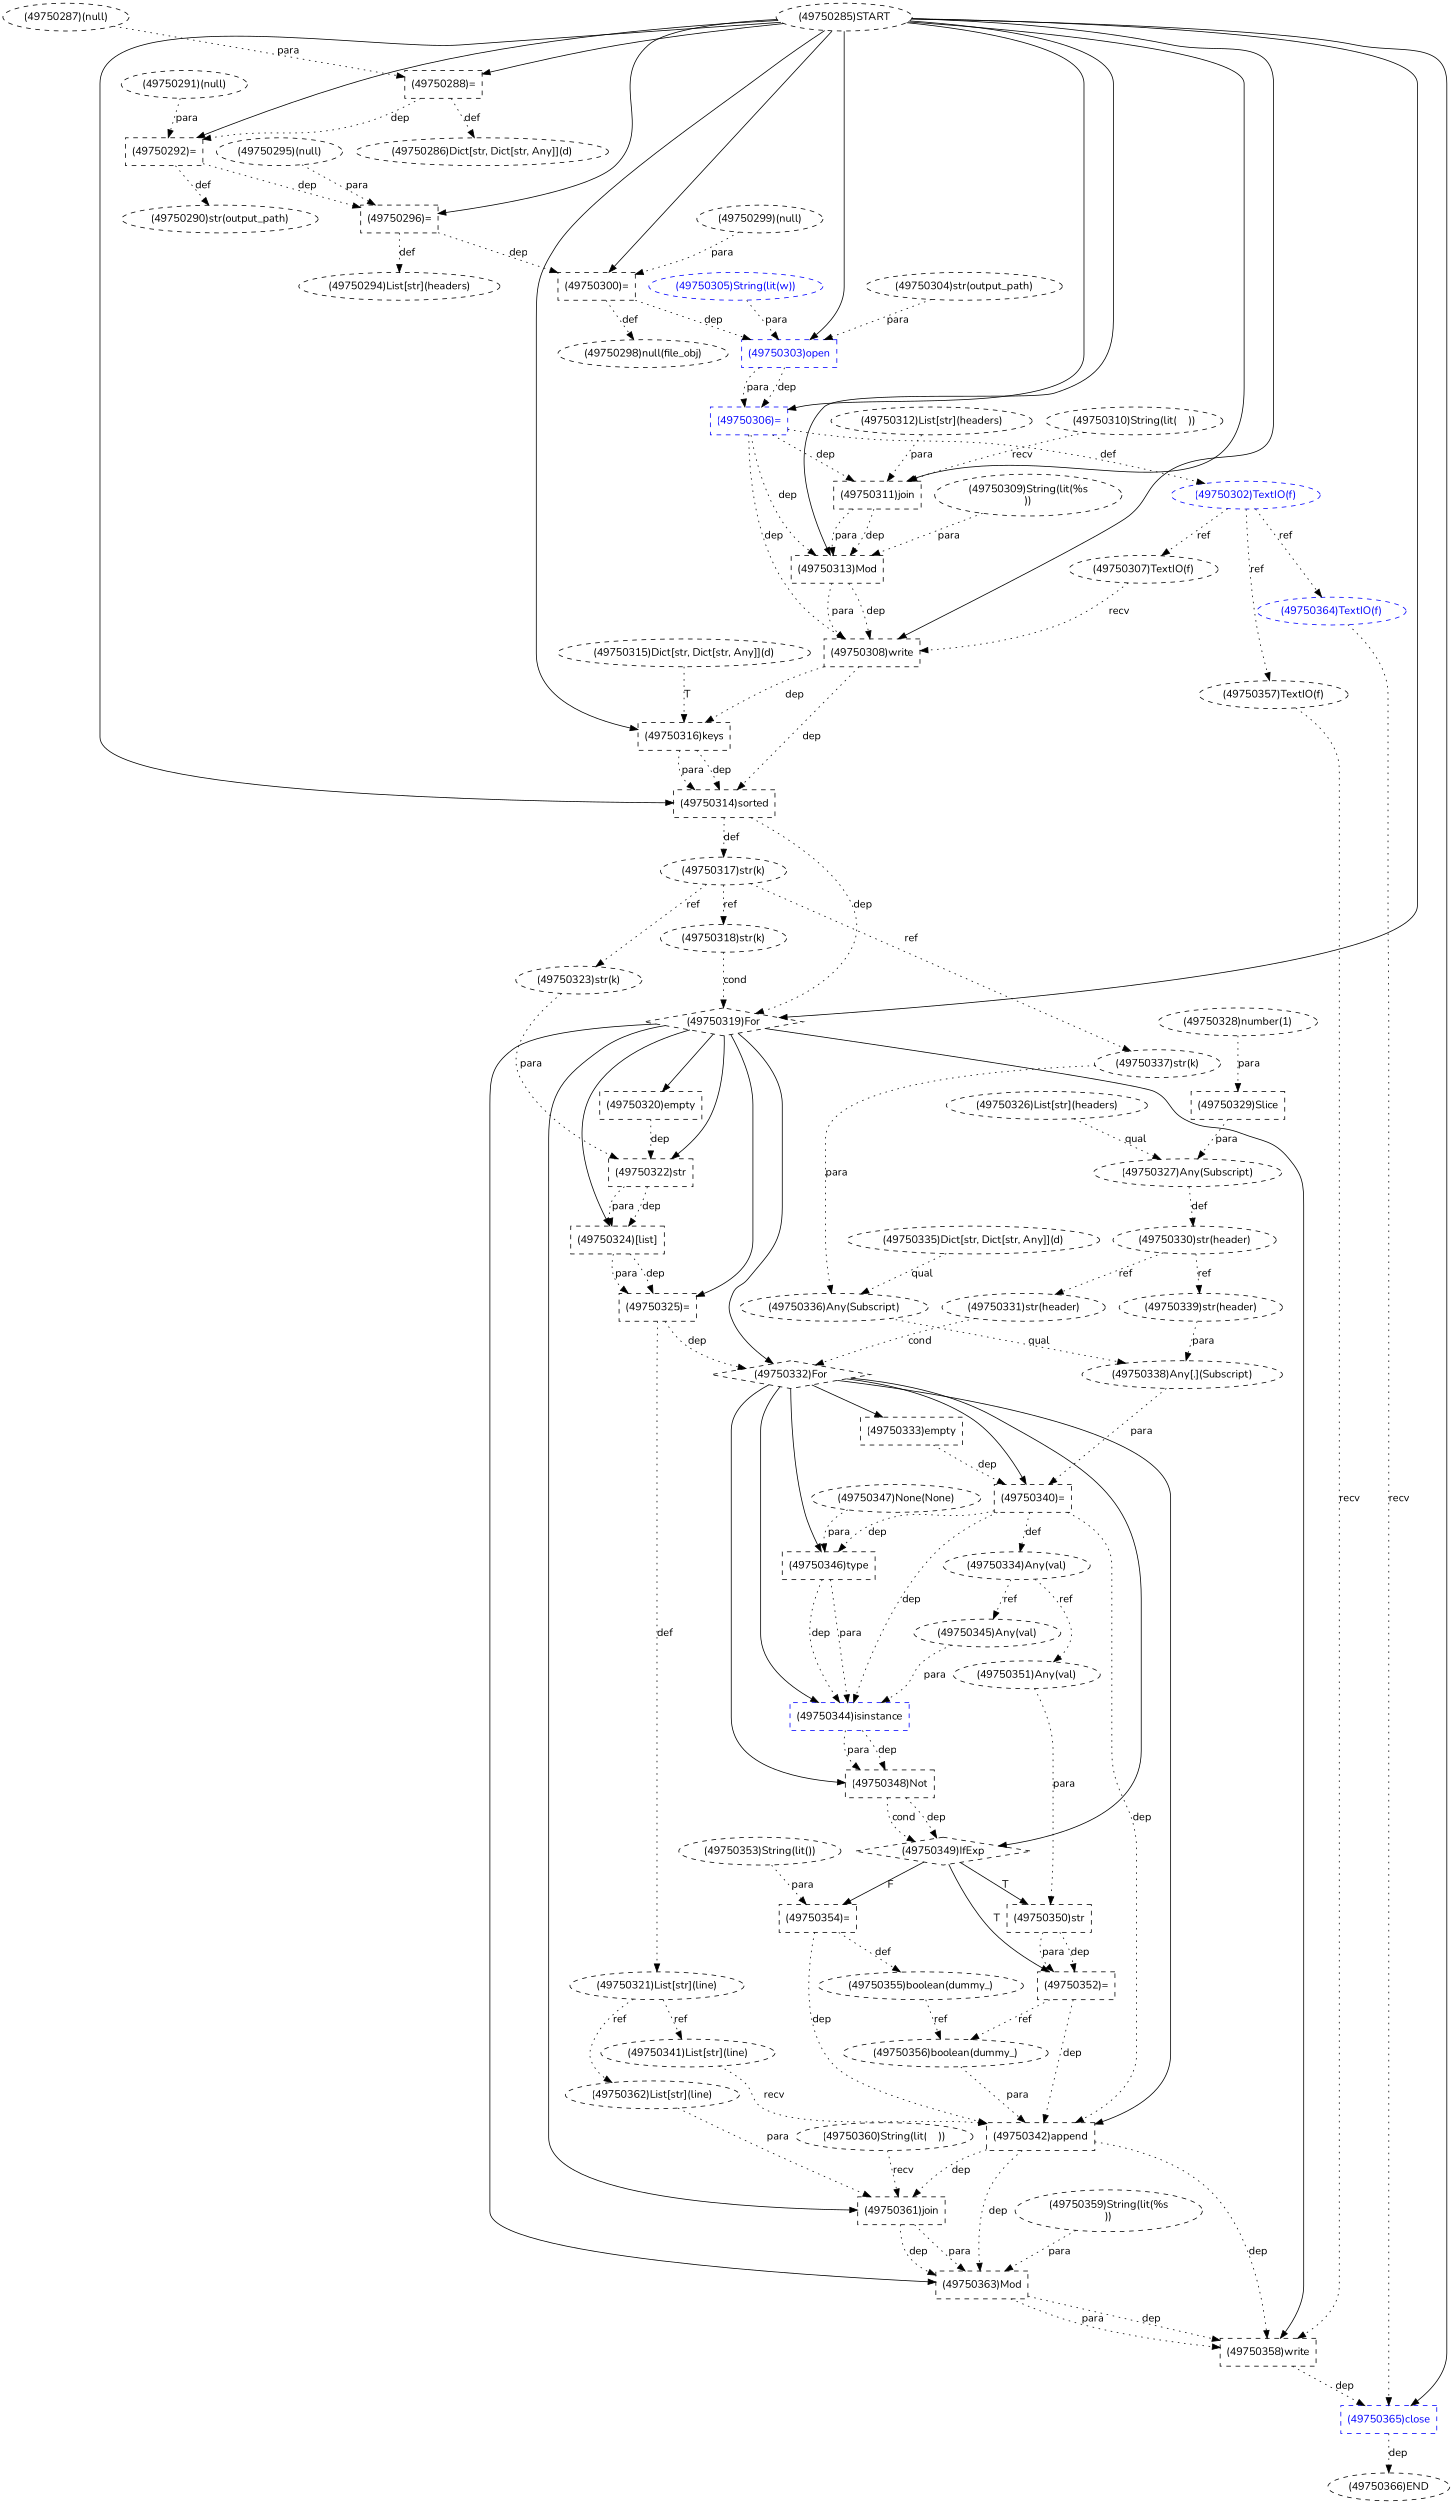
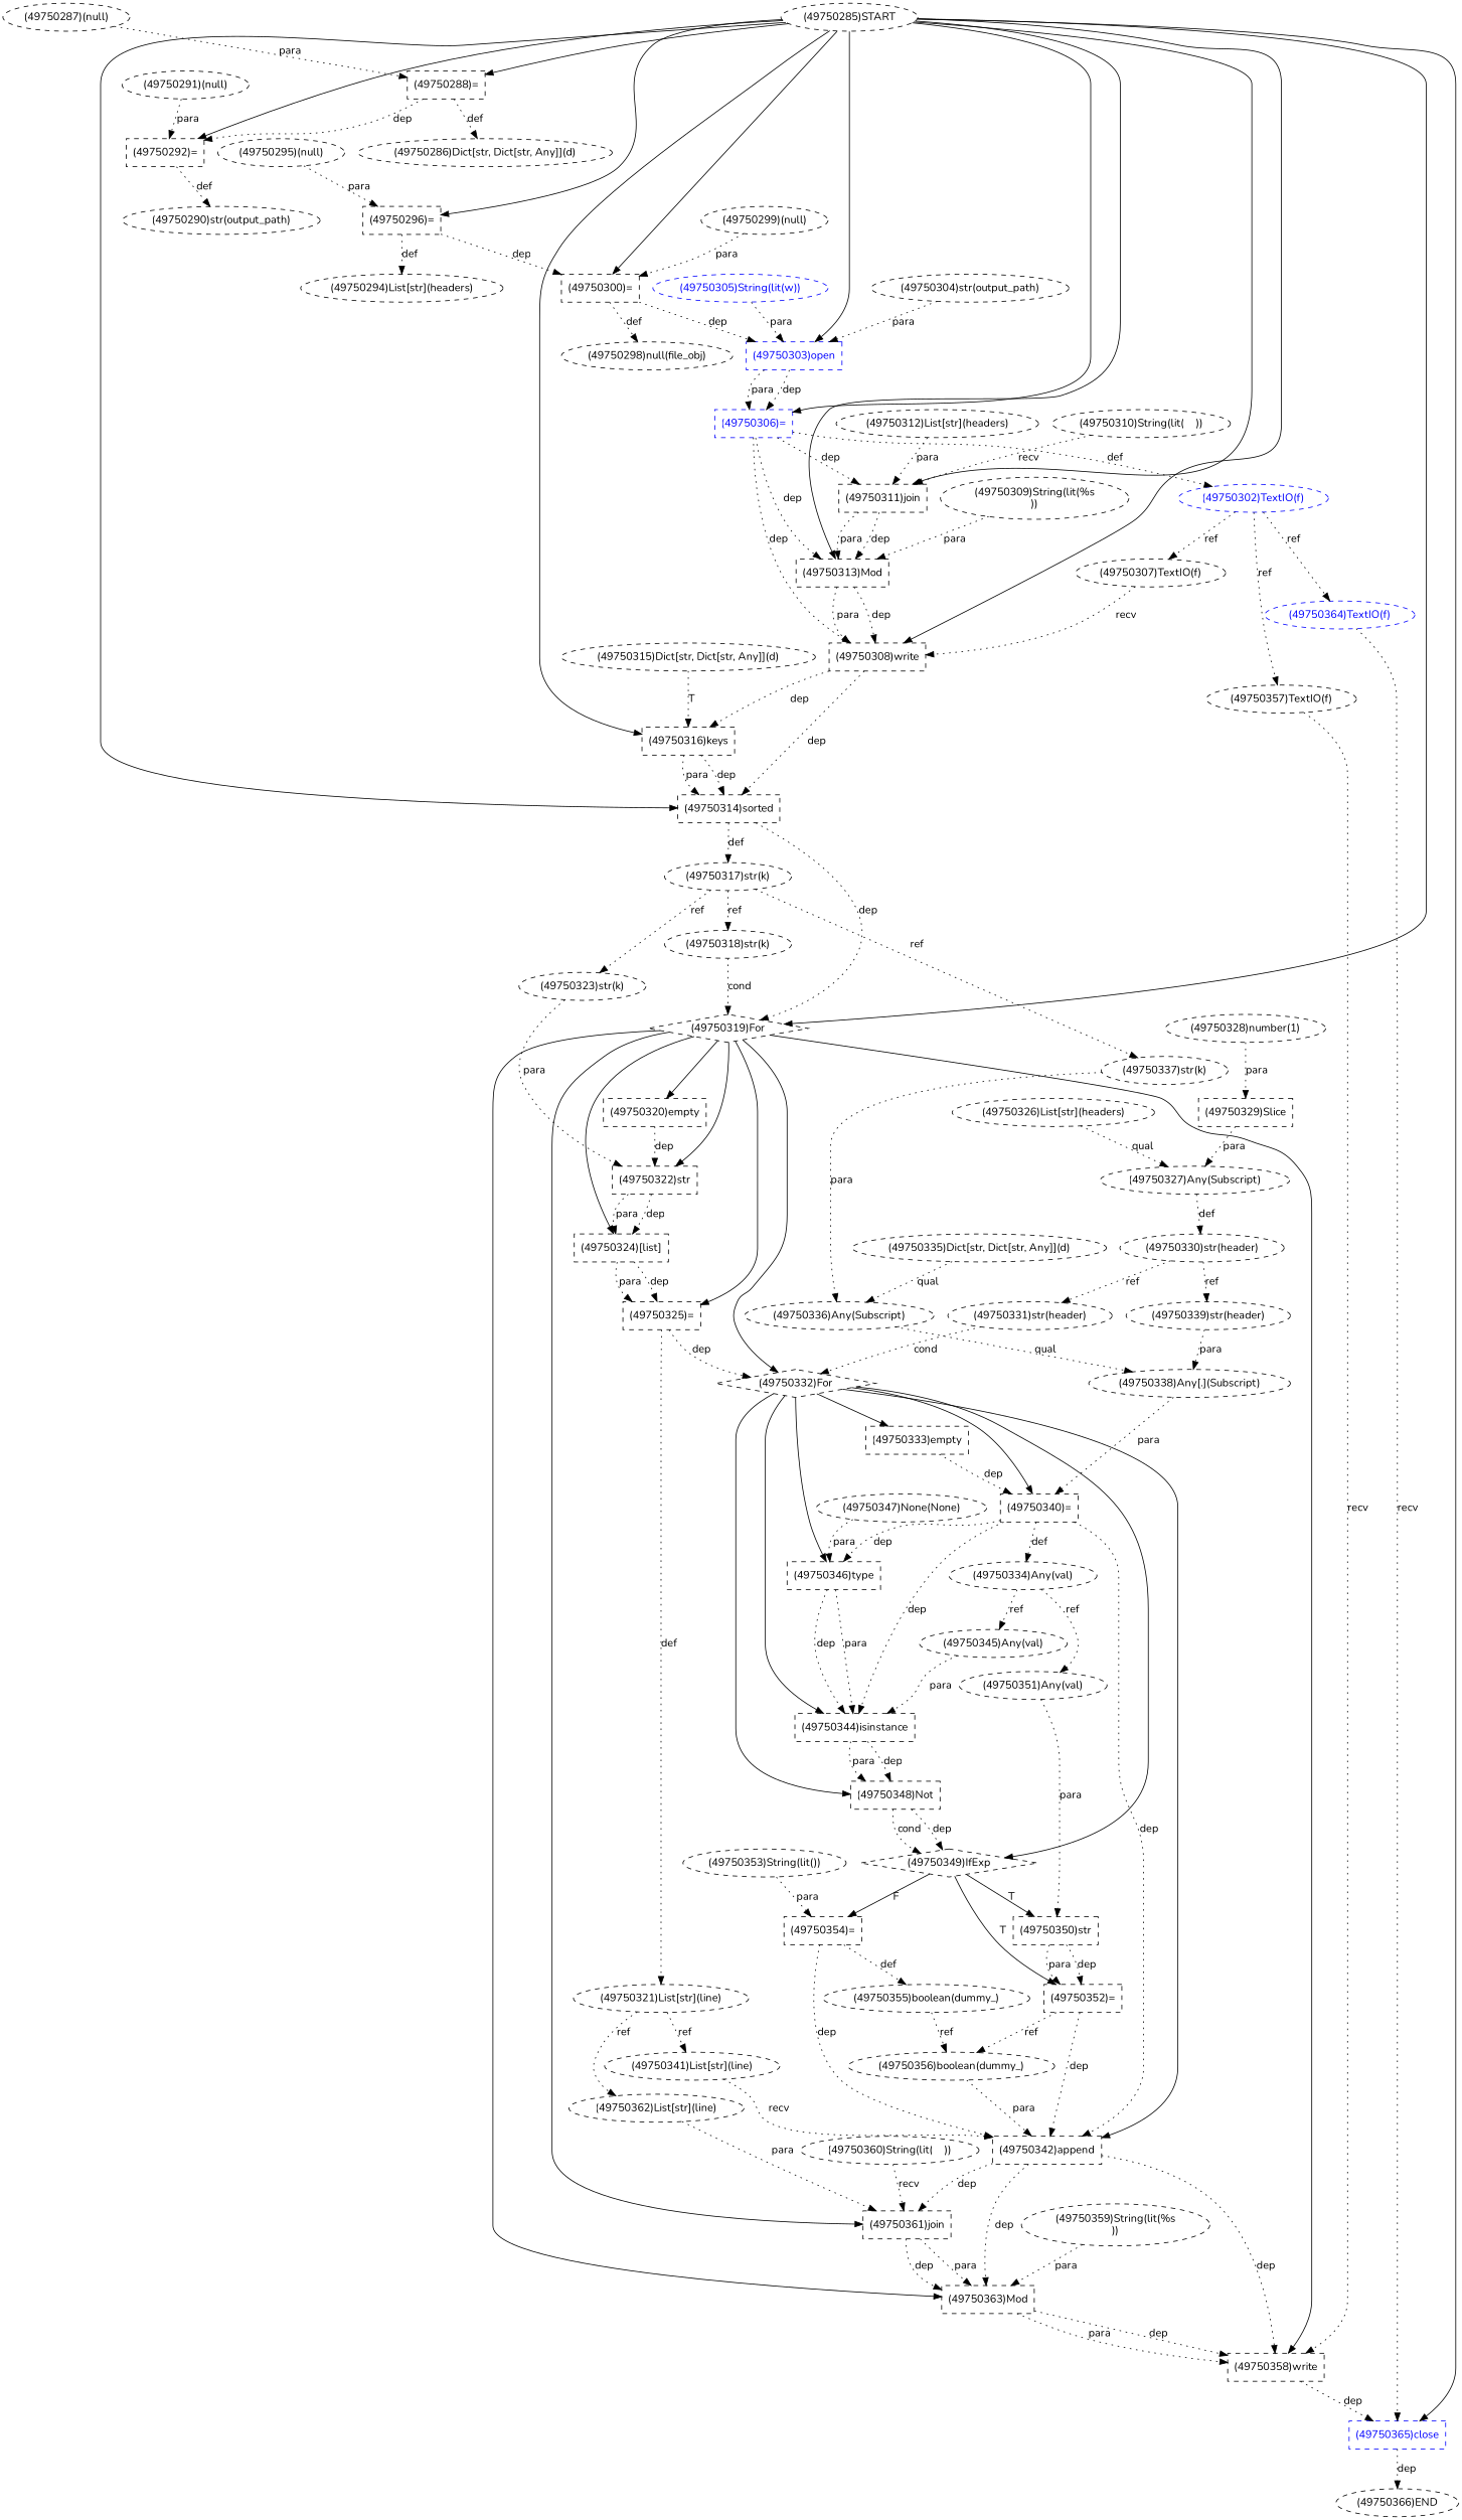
  digraph {
    fontname=Nunito
    node [fontname=Nunito shape=ellipse style=dashed]
    edge [fontname=Nunito style=dotted]
    n1 [label="(49750287)(null)"]
    n2 [label="(49750288)=" shape=box]
    n3 [label="(49750286)Dict[str, Dict[str, Any]](d)"]
    n4 [label="(49750292)=" shape=box]
    n5 [label="(49750298)null(file_obj)"]
    n6 [label="(49750346)type" shape=box]
-   n7 [label="(49750344)isinstance" shape=box color=blue]
+   n7 [label="(49750344)isinstance" shape=box]
    n8 [label="(49750348)Not" shape=box]
    n9 [label="(49750360)String(lit(	))"]
    n10 [label="(49750361)join" shape=box]
    n11 [label="(49750363)Mod" shape=box]
    n12 [label="(49750339)str(header)"]
    n13 [label="(49750338)Any[.](Subscript)"]
    n14 [label="(49750340)=" shape=box]
    n15 [label="(49750313)Mod" shape=box]
    n16 [label="(49750308)write" shape=box]
    n17 [label="(49750316)keys" shape=box]
    n18 [label="(49750314)sorted" shape=box]
    n19 [label="(49750320)empty" shape=box]
    n20 [label="(49750322)str" shape=box]
    n21 [label="(49750324)[list]" shape=box]
    n22 [label="(49750334)Any(val)"]
    n23 [label="(49750345)Any(val)"]
    n24 [label="(49750351)Any(val)"]
    n25 [label="(49750350)str" shape=box]
    n26 [label="(49750296)=" shape=box]
    n27 [label="(49750290)str(output_path)"]
    n28 [label="(49750304)str(output_path)"]
    n29 [color=blue fontcolor=blue label="(49750303)open" shape=box]
    n30 [color=blue fontcolor=blue label="(49750306)=" shape=box]
    n31 [label="(49750342)append" shape=box]
    n32 [label="(49750349)IfExp" shape=diamond]
    n33 [label="(49750352)=" shape=box]
    n34 [label="(49750354)=" shape=box]
    n35 [color=blue fontcolor=blue label="(49750302)TextIO(f)"]
    n36 [color=blue fontcolor=blue label="(49750364)TextIO(f)"]
    n37 [label="(49750307)TextIO(f)"]
    n38 [label="(49750357)TextIO(f)"]
    n39 [color=blue fontcolor=blue label="(49750365)close" shape=box]
    n40 [label="(49750358)write" shape=box]
    n41 [label="(49750323)str(k)"]
    n42 [label="(49750341)List[str](line)"]
    n43 [label="(49750311)join" shape=box]
    n44 [label="(49750330)str(header)"]
    n45 [label="(49750331)str(header)"]
    n46 [label="(49750332)For" shape=diamond]
    n47 [label="(49750318)str(k)"]
    n48 [label="(49750319)For" shape=diamond]
    n49 [label="(49750325)=" shape=box]
    n50 [label="(49750366)END" shape=""]
    n51 [label="(49750321)List[str](line)"]
    n52 [label="(49750333)empty" shape=box]
    n53 [label="(49750362)List[str](line)"]
    n54 [label="(49750299)(null)"]
    n55 [label="(49750300)=" shape=box]
    n56 [label="(49750356)boolean(dummy_)"]
    n57 [label="(49750359)String(lit(%s\n))"]
    n58 [label="(49750329)Slice" shape=box]
    n59 [label="(49750327)Any(Subscript)"]
    n60 [label="(49750312)List[str](headers)"]
    n61 [label="(49750347)None(None)"]
    n62 [label="(49750294)List[str](headers)"]
    n63 [label="(49750353)String(lit())"]
    n64 [label="(49750355)boolean(dummy_)"]
    n65 [label="(49750315)Dict[str, Dict[str, Any]](d)"]
    n66 [label="(49750309)String(lit(%s\n))"]
    n67 [color=blue fontcolor=blue label="(49750305)String(lit(w))"]
    n68 [label="(49750326)List[str](headers)"]
    n69 [label="(49750336)Any(Subscript)"]
    n70 [label="(49750337)str(k)"]
    n71 [label="(49750317)str(k)"]
    n72 [label="(49750295)(null)"]
    n73 [label="(49750310)String(lit(	))"]
    n74 [label="(49750285)START" shape=""]
    n75 [label="(49750291)(null)"]
    n76 [label="(49750328)number(1)"]
    n77 [label="(49750335)Dict[str, Dict[str, Any]](d)"]
    n1 -> n2 [label=para]
    n2 -> n3 [label=def]
    n2 -> n4 [label=dep]
-   n4 -> n26 [label=dep]
    n4 -> n27 [label=def]
    n6 -> n7 [label=dep]
    n6 -> n7 [label=para]
    n7 -> n8 [label=dep]
    n7 -> n8 [label=para]
    n8 -> n32 [label=dep]
    n8 -> n32 [label=cond]
    n9 -> n10 [label=recv]
    n10 -> n11 [label=dep]
    n10 -> n11 [label=para]
    n11 -> n40 [label=dep]
    n11 -> n40 [label=para]
    n12 -> n13 [label=para]
    n13 -> n14 [label=para]
    n14 -> n6 [label=dep]
    n14 -> n7 [label=dep]
    n14 -> n22 [label=def]
    n14 -> n31 [label=dep]
    n15 -> n16 [label=dep]
    n15 -> n16 [label=para]
    n16 -> n17 [label=dep]
    n16 -> n18 [label=dep]
    n17 -> n18 [label=dep]
    n17 -> n18 [label=para]
    n18 -> n48 [label=dep]
    n18 -> n71 [label=def]
    n19 -> n20 [label=dep]
    n20 -> n21 [label=dep]
    n20 -> n21 [label=para]
    n21 -> n49 [label=dep]
    n21 -> n49 [label=para]
    n22 -> n23 [label=ref]
    n22 -> n24 [label=ref]
    n23 -> n7 [label=para]
    n24 -> n25 [label=para]
    n25 -> n33 [label=dep]
    n25 -> n33 [label=para]
    n26 -> n55 [label=dep]
    n26 -> n62 [label=def]
    n28 -> n29 [label=para]
    n29 -> n30 [label=dep]
    n29 -> n30 [label=para]
    n30 -> n15 [label=dep]
    n30 -> n16 [label=dep]
    n30 -> n35 [label=def]
    n30 -> n43 [label=dep]
    n31 -> n10 [label=dep]
    n31 -> n11 [label=dep]
    n31 -> n40 [label=dep]
    n32 -> n25 [label=T style=""]
    n32 -> n33 [label=T style=""]
    n32 -> n34 [label=F style=""]
    n33 -> n31 [label=dep]
    n33 -> n56 [label=ref]
    n34 -> n31 [label=dep]
    n34 -> n64 [label=def]
    n35 -> n36 [label=ref]
    n35 -> n37 [label=ref]
    n35 -> n38 [label=ref]
    n36 -> n39 [label=recv]
    n37 -> n16 [label=recv]
    n38 -> n40 [label=recv]
    n39 -> n50 [label=dep]
    n40 -> n39 [label=dep]
    n41 -> n20 [label=para]
    n42 -> n31 [label=recv]
    n43 -> n15 [label=dep]
    n43 -> n15 [label=para]
    n44 -> n12 [label=ref]
    n44 -> n45 [label=ref]
    n45 -> n46 [label=cond]
    n46 -> n6 [style=solid]
    n46 -> n7 [style=solid]
    n46 -> n8 [style=solid]
    n46 -> n14 [style=solid]
    n46 -> n31 [style=solid]
    n46 -> n32 [style=solid]
    n46 -> n52 [style=solid]
    n47 -> n48 [label=cond]
    n48 -> n10 [style=solid]
    n48 -> n11 [style=solid]
    n48 -> n19 [style=solid]
    n48 -> n20 [style=solid]
    n48 -> n21 [style=solid]
    n48 -> n40 [style=solid]
    n48 -> n46 [style=solid]
    n48 -> n49 [style=solid]
    n49 -> n46 [label=dep]
    n49 -> n51 [label=def]
    n51 -> n42 [label=ref]
    n51 -> n53 [label=ref]
    n52 -> n14 [label=dep]
    n53 -> n10 [label=para]
    n54 -> n55 [label=para]
    n55 -> n5 [label=def]
    n55 -> n29 [label=dep]
    n56 -> n31 [label=para]
    n57 -> n11 [label=para]
    n58 -> n59 [label=para]
    n59 -> n44 [label=def]
    n60 -> n43 [label=para]
    n61 -> n6 [label=para]
    n63 -> n34 [label=para]
    n64 -> n56 [label=ref]
    n65 -> n17 [label=T]
    n66 -> n15 [label=para]
    n67 -> n29 [label=para]
    n68 -> n59 [label=qual]
    n69 -> n13 [label=qual]
    n70 -> n69 [label=para]
    n71 -> n41 [label=ref]
    n71 -> n47 [label=ref]
    n71 -> n70 [label=ref]
    n72 -> n26 [label=para]
    n73 -> n43 [label=recv]
    n74 -> n2 [style=solid]
    n74 -> n4 [style=solid]
    n74 -> n15 [style=solid]
    n74 -> n16 [style=solid]
    n74 -> n17 [style=solid]
    n74 -> n18 [style=solid]
    n74 -> n26 [style=solid]
    n74 -> n29 [style=solid]
    n74 -> n30 [style=solid]
    n74 -> n39 [style=solid]
    n74 -> n43 [style=solid]
    n74 -> n48 [style=solid]
    n74 -> n55 [style=solid]
    n75 -> n4 [label=para]
    n76 -> n58 [label=para]
    n77 -> n69 [label=qual]
  }
